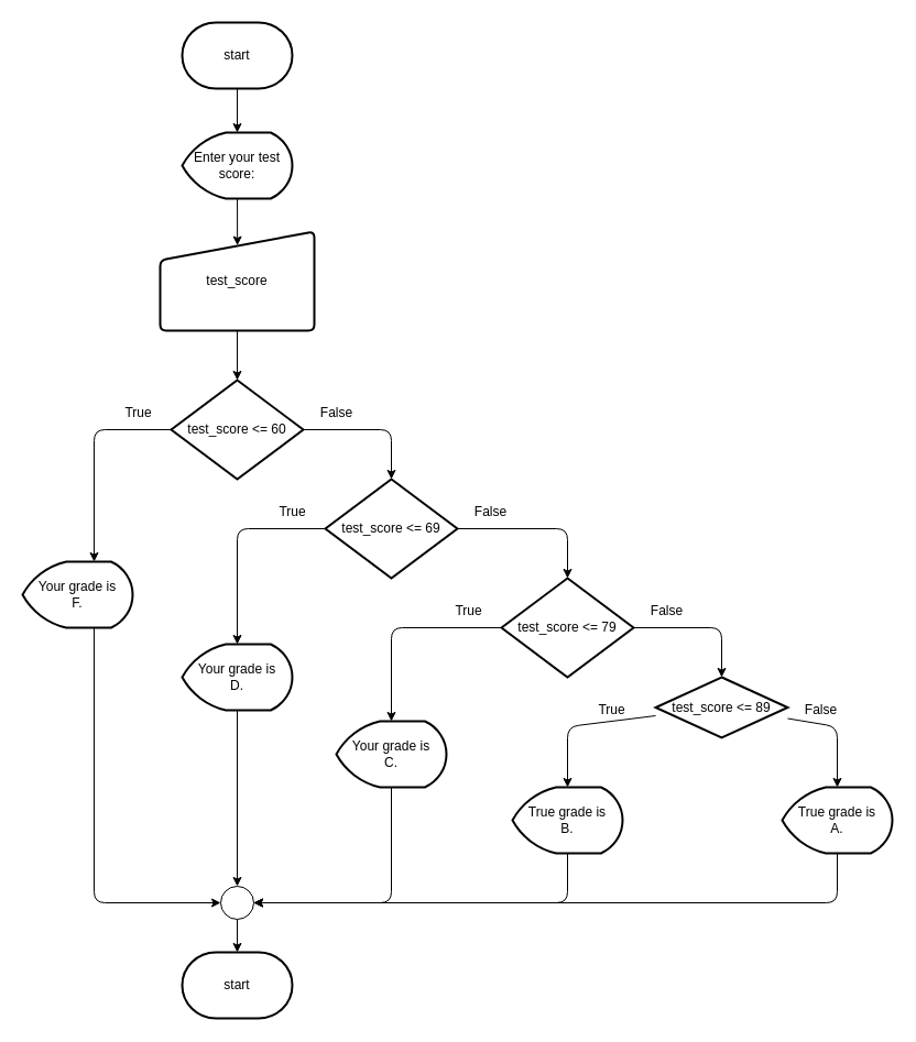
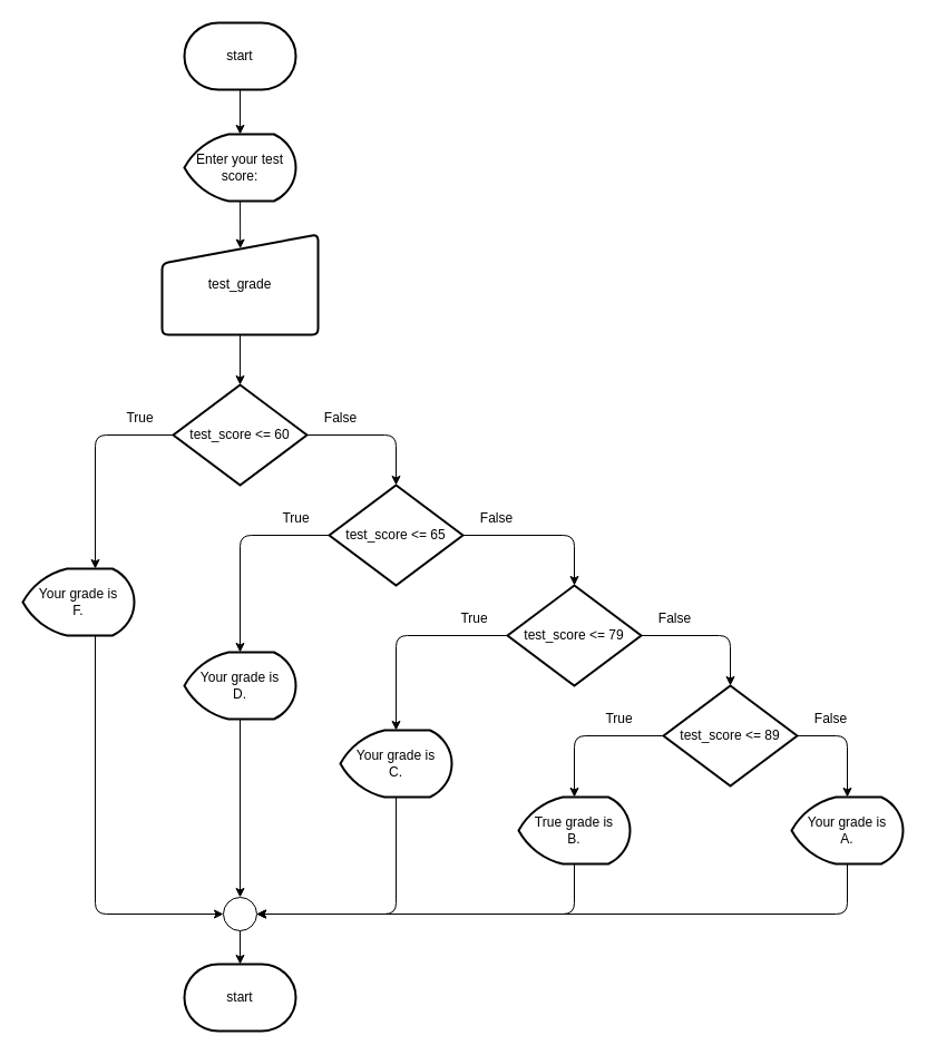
  <mxCell id="0" />
  <mxCell id="1" parent="0" />
  <mxCell id="2" value="start" style="strokeWidth=2;html=1;shape=mxgraph.flowchart.terminator;whiteSpace=wrap;" vertex="1" parent="1"><mxGeometry x="165" y="865" width="100" height="60" as="geometry" /></mxCell>
  <mxCell id="3" style="edgeStyle=none;html=1;entryX=0.5;entryY=0;entryDx=0;entryDy=0;entryPerimeter=0;" edge="1" parent="1" source="4" target="32"><mxGeometry relative="1" as="geometry" /></mxCell>
  <mxCell id="4" value="start" style="strokeWidth=2;html=1;shape=mxgraph.flowchart.terminator;whiteSpace=wrap;" vertex="1" parent="1"><mxGeometry x="165" y="20" width="100" height="60" as="geometry" /></mxCell>
  <mxCell id="5" style="edgeStyle=none;html=1;entryX=0.5;entryY=0;entryDx=0;entryDy=0;entryPerimeter=0;" edge="1" parent="1" source="6" target="9"><mxGeometry relative="1" as="geometry" /></mxCell>
- <mxCell id="6" value="test_score" style="html=1;strokeWidth=2;shape=manualInput;whiteSpace=wrap;rounded=1;size=26;arcSize=11;" vertex="1" parent="1"><mxGeometry x="145" y="210" width="140" height="90" as="geometry" /></mxCell>
+ <mxCell id="6" value="test_grade" style="html=1;strokeWidth=2;shape=manualInput;whiteSpace=wrap;rounded=1;size=26;arcSize=11;" vertex="1" parent="1"><mxGeometry x="145" y="210" width="140" height="90" as="geometry" /></mxCell>
  <mxCell id="7" style="edgeStyle=none;html=1;entryX=0.5;entryY=0;entryDx=0;entryDy=0;entryPerimeter=0;" edge="1" parent="1" source="9"><mxGeometry relative="1" as="geometry"><mxPoint x="85" y="510" as="targetPoint" /><Array as="points"><mxPoint x="85" y="390" /></Array></mxGeometry></mxCell>
  <mxCell id="8" style="edgeStyle=none;html=1;entryX=0.5;entryY=0;entryDx=0;entryDy=0;entryPerimeter=0;" edge="1" parent="1" source="9" target="12"><mxGeometry relative="1" as="geometry"><Array as="points"><mxPoint x="355" y="390" /></Array></mxGeometry></mxCell>
  <mxCell id="9" value="test_score &amp;lt;= 60" style="strokeWidth=2;html=1;shape=mxgraph.flowchart.decision;whiteSpace=wrap;" vertex="1" parent="1"><mxGeometry x="155" y="345" width="120" height="90" as="geometry" /></mxCell>
  <mxCell id="10" style="edgeStyle=none;html=1;entryX=0.5;entryY=0;entryDx=0;entryDy=0;entryPerimeter=0;" edge="1" parent="1" source="12" target="22"><mxGeometry relative="1" as="geometry"><Array as="points"><mxPoint x="215" y="480" /></Array></mxGeometry></mxCell>
  <mxCell id="11" style="edgeStyle=none;html=1;entryX=0.5;entryY=0;entryDx=0;entryDy=0;entryPerimeter=0;" edge="1" parent="1" source="12" target="15"><mxGeometry relative="1" as="geometry"><Array as="points"><mxPoint x="515" y="480" /></Array></mxGeometry></mxCell>
- <mxCell id="12" value="test_score &amp;lt;= 69" style="strokeWidth=2;html=1;shape=mxgraph.flowchart.decision;whiteSpace=wrap;" vertex="1" parent="1"><mxGeometry x="295" y="435" width="120" height="90" as="geometry" /></mxCell>
+ <mxCell id="12" value="test_score &amp;lt;= 65" style="strokeWidth=2;html=1;shape=mxgraph.flowchart.decision;whiteSpace=wrap;" vertex="1" parent="1"><mxGeometry x="295" y="435" width="120" height="90" as="geometry" /></mxCell>
  <mxCell id="13" style="edgeStyle=none;html=1;entryX=0.5;entryY=0;entryDx=0;entryDy=0;entryPerimeter=0;" edge="1" parent="1" source="15" target="24"><mxGeometry relative="1" as="geometry"><Array as="points"><mxPoint x="355" y="570" /></Array></mxGeometry></mxCell>
  <mxCell id="14" style="edgeStyle=none;html=1;entryX=0.5;entryY=0;entryDx=0;entryDy=0;entryPerimeter=0;" edge="1" parent="1" source="15" target="18"><mxGeometry relative="1" as="geometry"><Array as="points"><mxPoint x="655" y="570" /></Array></mxGeometry></mxCell>
  <mxCell id="15" value="test_score &amp;lt;= 79" style="strokeWidth=2;html=1;shape=mxgraph.flowchart.decision;whiteSpace=wrap;" vertex="1" parent="1"><mxGeometry x="455" y="525" width="120" height="90" as="geometry" /></mxCell>
  <mxCell id="16" style="edgeStyle=none;html=1;entryX=0.5;entryY=0;entryDx=0;entryDy=0;entryPerimeter=0;" edge="1" parent="1" source="18" target="26"><mxGeometry relative="1" as="geometry"><Array as="points"><mxPoint x="515" y="660" /></Array></mxGeometry></mxCell>
  <mxCell id="17" style="edgeStyle=none;html=1;entryX=0.5;entryY=0;entryDx=0;entryDy=0;entryPerimeter=0;" edge="1" parent="1" source="18"><mxGeometry relative="1" as="geometry"><mxPoint x="760" y="715" as="targetPoint" /><Array as="points"><mxPoint x="760" y="660" /></Array></mxGeometry></mxCell>
- <mxCell id="18" value="test_score &amp;lt;= 89" style="strokeWidth=2;html=1;shape=mxgraph.flowchart.decision;whiteSpace=wrap;" vertex="1" parent="1"><mxGeometry x="595" y="615" width="120" height="55" as="geometry" /></mxCell>
+ <mxCell id="18" value="test_score &amp;lt;= 89" style="strokeWidth=2;html=1;shape=mxgraph.flowchart.decision;whiteSpace=wrap;" vertex="1" parent="1"><mxGeometry x="595" y="615" width="120" height="90" as="geometry" /></mxCell>
  <mxCell id="19" style="edgeStyle=none;html=1;entryX=0;entryY=0.5;entryDx=0;entryDy=0;entryPerimeter=0;" edge="1" parent="1" target="30"><mxGeometry relative="1" as="geometry"><mxPoint x="85" y="510" as="sourcePoint" /><Array as="points"><mxPoint x="85" y="820" /></Array></mxGeometry></mxCell>
  <mxCell id="20" value="Your grade is&lt;br&gt;F." style="strokeWidth=2;html=1;shape=mxgraph.flowchart.display;whiteSpace=wrap;" vertex="1" parent="1"><mxGeometry x="20" y="510" width="100" height="60" as="geometry" /></mxCell>
  <mxCell id="21" style="edgeStyle=none;html=1;entryX=0.5;entryY=0;entryDx=0;entryDy=0;entryPerimeter=0;" edge="1" parent="1" source="22" target="30"><mxGeometry relative="1" as="geometry" /></mxCell>
  <mxCell id="22" value="&lt;span&gt;Your grade is&lt;/span&gt;&lt;br&gt;D." style="strokeWidth=2;html=1;shape=mxgraph.flowchart.display;whiteSpace=wrap;" vertex="1" parent="1"><mxGeometry x="165" y="585" width="100" height="60" as="geometry" /></mxCell>
  <mxCell id="23" style="edgeStyle=none;html=1;entryX=1;entryY=0.5;entryDx=0;entryDy=0;entryPerimeter=0;" edge="1" parent="1" source="24" target="30"><mxGeometry relative="1" as="geometry"><Array as="points"><mxPoint x="355" y="820" /></Array></mxGeometry></mxCell>
  <mxCell id="24" value="&lt;span&gt;Your grade is&lt;/span&gt;&lt;br&gt;C." style="strokeWidth=2;html=1;shape=mxgraph.flowchart.display;whiteSpace=wrap;" vertex="1" parent="1"><mxGeometry x="305" y="655" width="100" height="60" as="geometry" /></mxCell>
  <mxCell id="25" style="edgeStyle=none;html=1;entryX=1;entryY=0.5;entryDx=0;entryDy=0;entryPerimeter=0;" edge="1" parent="1" source="26" target="30"><mxGeometry relative="1" as="geometry"><Array as="points"><mxPoint x="515" y="820" /></Array></mxGeometry></mxCell>
  <mxCell id="26" value="&lt;span&gt;True grade is&lt;/span&gt;&lt;br&gt;B." style="strokeWidth=2;html=1;shape=mxgraph.flowchart.display;whiteSpace=wrap;" vertex="1" parent="1"><mxGeometry x="465" y="715" width="100" height="60" as="geometry" /></mxCell>
  <mxCell id="27" style="edgeStyle=none;html=1;entryX=1;entryY=0.5;entryDx=0;entryDy=0;entryPerimeter=0;" edge="1" parent="1" target="30"><mxGeometry relative="1" as="geometry"><mxPoint x="760" y="775" as="sourcePoint" /><Array as="points"><mxPoint x="760" y="820" /></Array></mxGeometry></mxCell>
- <mxCell id="28" value="&lt;span&gt;True grade is&lt;/span&gt;&lt;br&gt;A." style="strokeWidth=2;html=1;shape=mxgraph.flowchart.display;whiteSpace=wrap;" vertex="1" parent="1"><mxGeometry x="710" y="715" width="100" height="60" as="geometry" /></mxCell>
+ <mxCell id="28" value="&lt;span&gt;Your grade is&lt;/span&gt;&lt;br&gt;A." style="strokeWidth=2;html=1;shape=mxgraph.flowchart.display;whiteSpace=wrap;" vertex="1" parent="1"><mxGeometry x="710" y="715" width="100" height="60" as="geometry" /></mxCell>
  <mxCell id="29" style="edgeStyle=none;html=1;entryX=0.5;entryY=0;entryDx=0;entryDy=0;entryPerimeter=0;" edge="1" parent="1" source="30" target="2"><mxGeometry relative="1" as="geometry" /></mxCell>
  <mxCell id="30" value="" style="verticalLabelPosition=bottom;verticalAlign=top;html=1;shape=mxgraph.flowchart.on-page_reference;" vertex="1" parent="1"><mxGeometry x="200" y="805" width="30" height="30" as="geometry" /></mxCell>
  <mxCell id="31" style="edgeStyle=none;html=1;entryX=0.501;entryY=0.14;entryDx=0;entryDy=0;entryPerimeter=0;" edge="1" parent="1" source="32" target="6"><mxGeometry relative="1" as="geometry" /></mxCell>
  <mxCell id="32" value="Enter your test score:" style="strokeWidth=2;html=1;shape=mxgraph.flowchart.display;whiteSpace=wrap;" vertex="1" parent="1"><mxGeometry x="165" y="120" width="100" height="60" as="geometry" /></mxCell>
  <mxCell id="33" value="True" style="text;html=1;align=center;verticalAlign=middle;resizable=0;points=[];autosize=1;strokeColor=none;fillColor=none;" vertex="1" parent="1"><mxGeometry x="105" y="365" width="40" height="20" as="geometry" /></mxCell>
  <mxCell id="34" value="False" style="text;html=1;align=center;verticalAlign=middle;resizable=0;points=[];autosize=1;strokeColor=none;fillColor=none;" vertex="1" parent="1"><mxGeometry x="285" y="365" width="40" height="20" as="geometry" /></mxCell>
  <mxCell id="35" value="True" style="text;html=1;align=center;verticalAlign=middle;resizable=0;points=[];autosize=1;strokeColor=none;fillColor=none;" vertex="1" parent="1"><mxGeometry x="245" y="455" width="40" height="20" as="geometry" /></mxCell>
  <mxCell id="36" value="True" style="text;html=1;align=center;verticalAlign=middle;resizable=0;points=[];autosize=1;strokeColor=none;fillColor=none;" vertex="1" parent="1"><mxGeometry x="405" y="545" width="40" height="20" as="geometry" /></mxCell>
  <mxCell id="37" value="True" style="text;html=1;align=center;verticalAlign=middle;resizable=0;points=[];autosize=1;strokeColor=none;fillColor=none;" vertex="1" parent="1"><mxGeometry x="535" y="635" width="40" height="20" as="geometry" /></mxCell>
  <mxCell id="38" value="False" style="text;html=1;align=center;verticalAlign=middle;resizable=0;points=[];autosize=1;strokeColor=none;fillColor=none;rotation=0;" vertex="1" parent="1"><mxGeometry x="425" y="455" width="40" height="20" as="geometry" /></mxCell>
  <mxCell id="39" value="False" style="text;html=1;align=center;verticalAlign=middle;resizable=0;points=[];autosize=1;strokeColor=none;fillColor=none;" vertex="1" parent="1"><mxGeometry x="585" y="545" width="40" height="20" as="geometry" /></mxCell>
  <mxCell id="40" value="False" style="text;html=1;align=center;verticalAlign=middle;resizable=0;points=[];autosize=1;strokeColor=none;fillColor=none;" vertex="1" parent="1"><mxGeometry x="725" y="635" width="40" height="20" as="geometry" /></mxCell>
